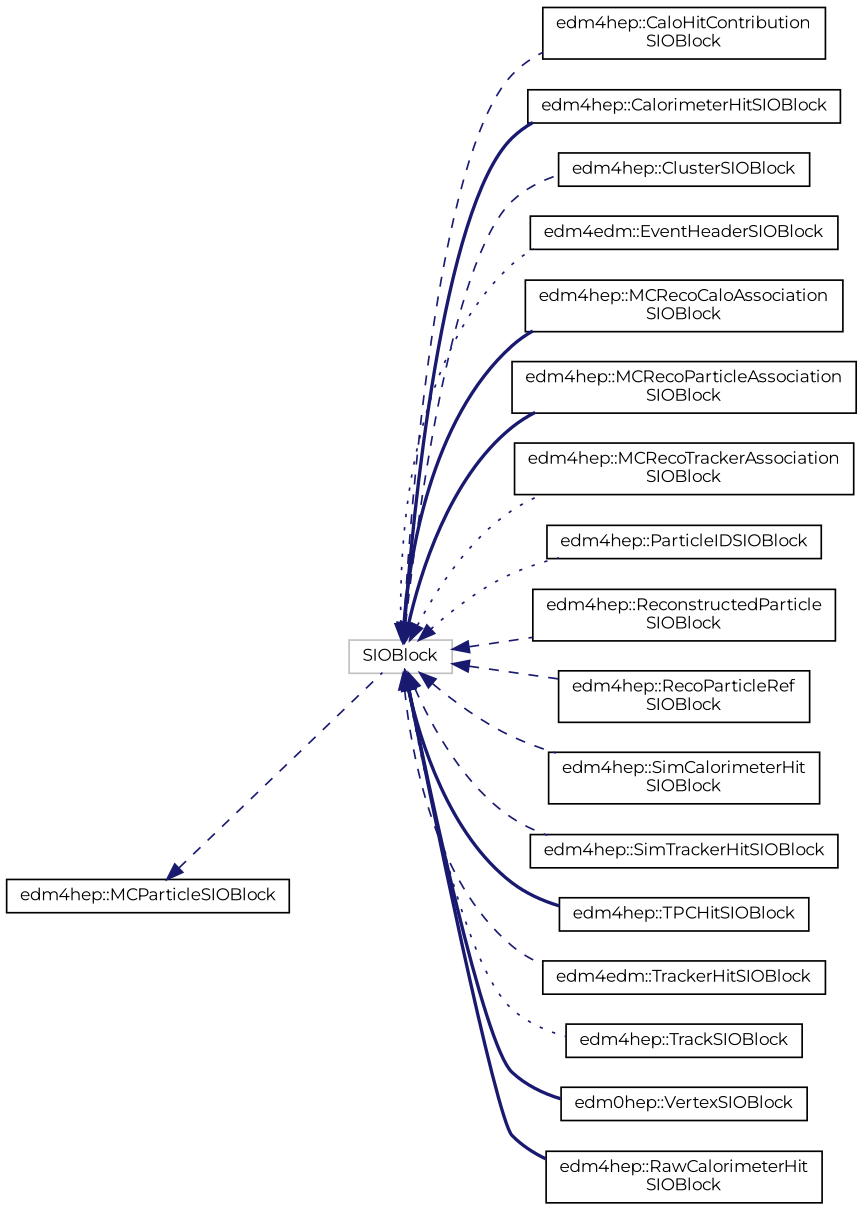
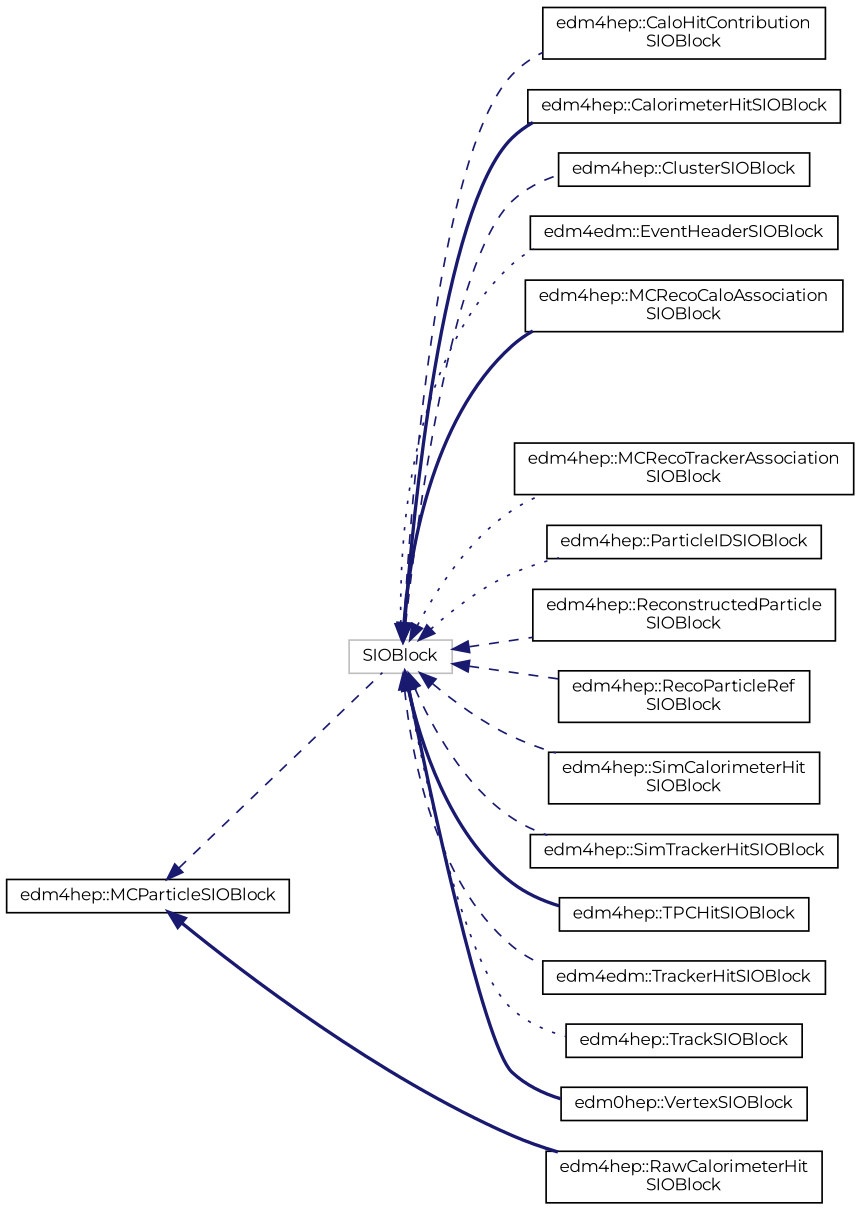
  digraph {
    fontname=Montserrat
    rankdir=LR
    node [color=black fillcolor=white fontname=Montserrat fontsize=10 shape=record style=filled]
    edge [color=midnightblue dir=back fontname=Montserrat fontsize=10 labelfontname=Helvetica labelfontsize=10 style=dashed]
    n1 [color=grey75 height=0.2 label=SIOBlock width=0.4]
    n2 [height=0.2 label="edm4hep::CaloHitContribution\lSIOBlock" width=0.4]
    n3 [height=0.2 label="edm4hep::CalorimeterHitSIOBlock" width=0.4]
    n4 [height=0.2 label="edm4hep::ClusterSIOBlock" width=0.4]
    n5 [height=0.2 label="edm4edm::EventHeaderSIOBlock" width=0.4]
    n6 [height=0.2 label="edm4hep::MCRecoCaloAssociation\lSIOBlock" width=0.4]
-   n7 [height=0.2 label="edm4hep::MCRecoParticleAssociation\lSIOBlock" width=0.4]
    n8 [height=0.2 label="edm4hep::MCRecoTrackerAssociation\lSIOBlock" width=0.4]
    n9 [height=0.2 label="edm4hep::ParticleIDSIOBlock" width=0.4]
    n10 [height=0.2 label="edm4hep::RawCalorimeterHit\lSIOBlock" width=0.4]
    n11 [height=0.2 label="edm4hep::ReconstructedParticle\lSIOBlock" width=0.4]
    n12 [height=0.2 label="edm4hep::RecoParticleRef\lSIOBlock" width=0.4]
    n13 [height=0.2 label="edm4hep::SimCalorimeterHit\lSIOBlock" width=0.4]
    n14 [height=0.2 label="edm4hep::SimTrackerHitSIOBlock" width=0.4]
    n15 [height=0.2 label="edm4hep::TPCHitSIOBlock" width=0.4]
    n16 [height=0.2 label="edm4edm::TrackerHitSIOBlock" width=0.4]
    n17 [height=0.2 label="edm4hep::TrackSIOBlock" width=0.4]
    n18 [height=0.2 label="edm0hep::VertexSIOBlock" width=0.4]
    n19 [height=0.2 label="edm4hep::MCParticleSIOBlock" width=0.4]
    n1 -> n2
    n1 -> n3 [style=bold]
    n1 -> n4
    n1 -> n5 [style=dotted]
    n1 -> n6 [style=bold]
-   n1 -> n7 [style=bold]
    n1 -> n8 [style=dotted]
    n1 -> n9 [style=dotted]
-   n1 -> n10 [style=bold]
+   n19 -> n10 [style=bold]
    n1 -> n11
    n1 -> n12
    n1 -> n13
    n1 -> n14
    n1 -> n15 [style=bold]
    n1 -> n16
    n1 -> n17 [style=dotted]
    n1 -> n18 [style=bold]
    n19 -> n1
  }
